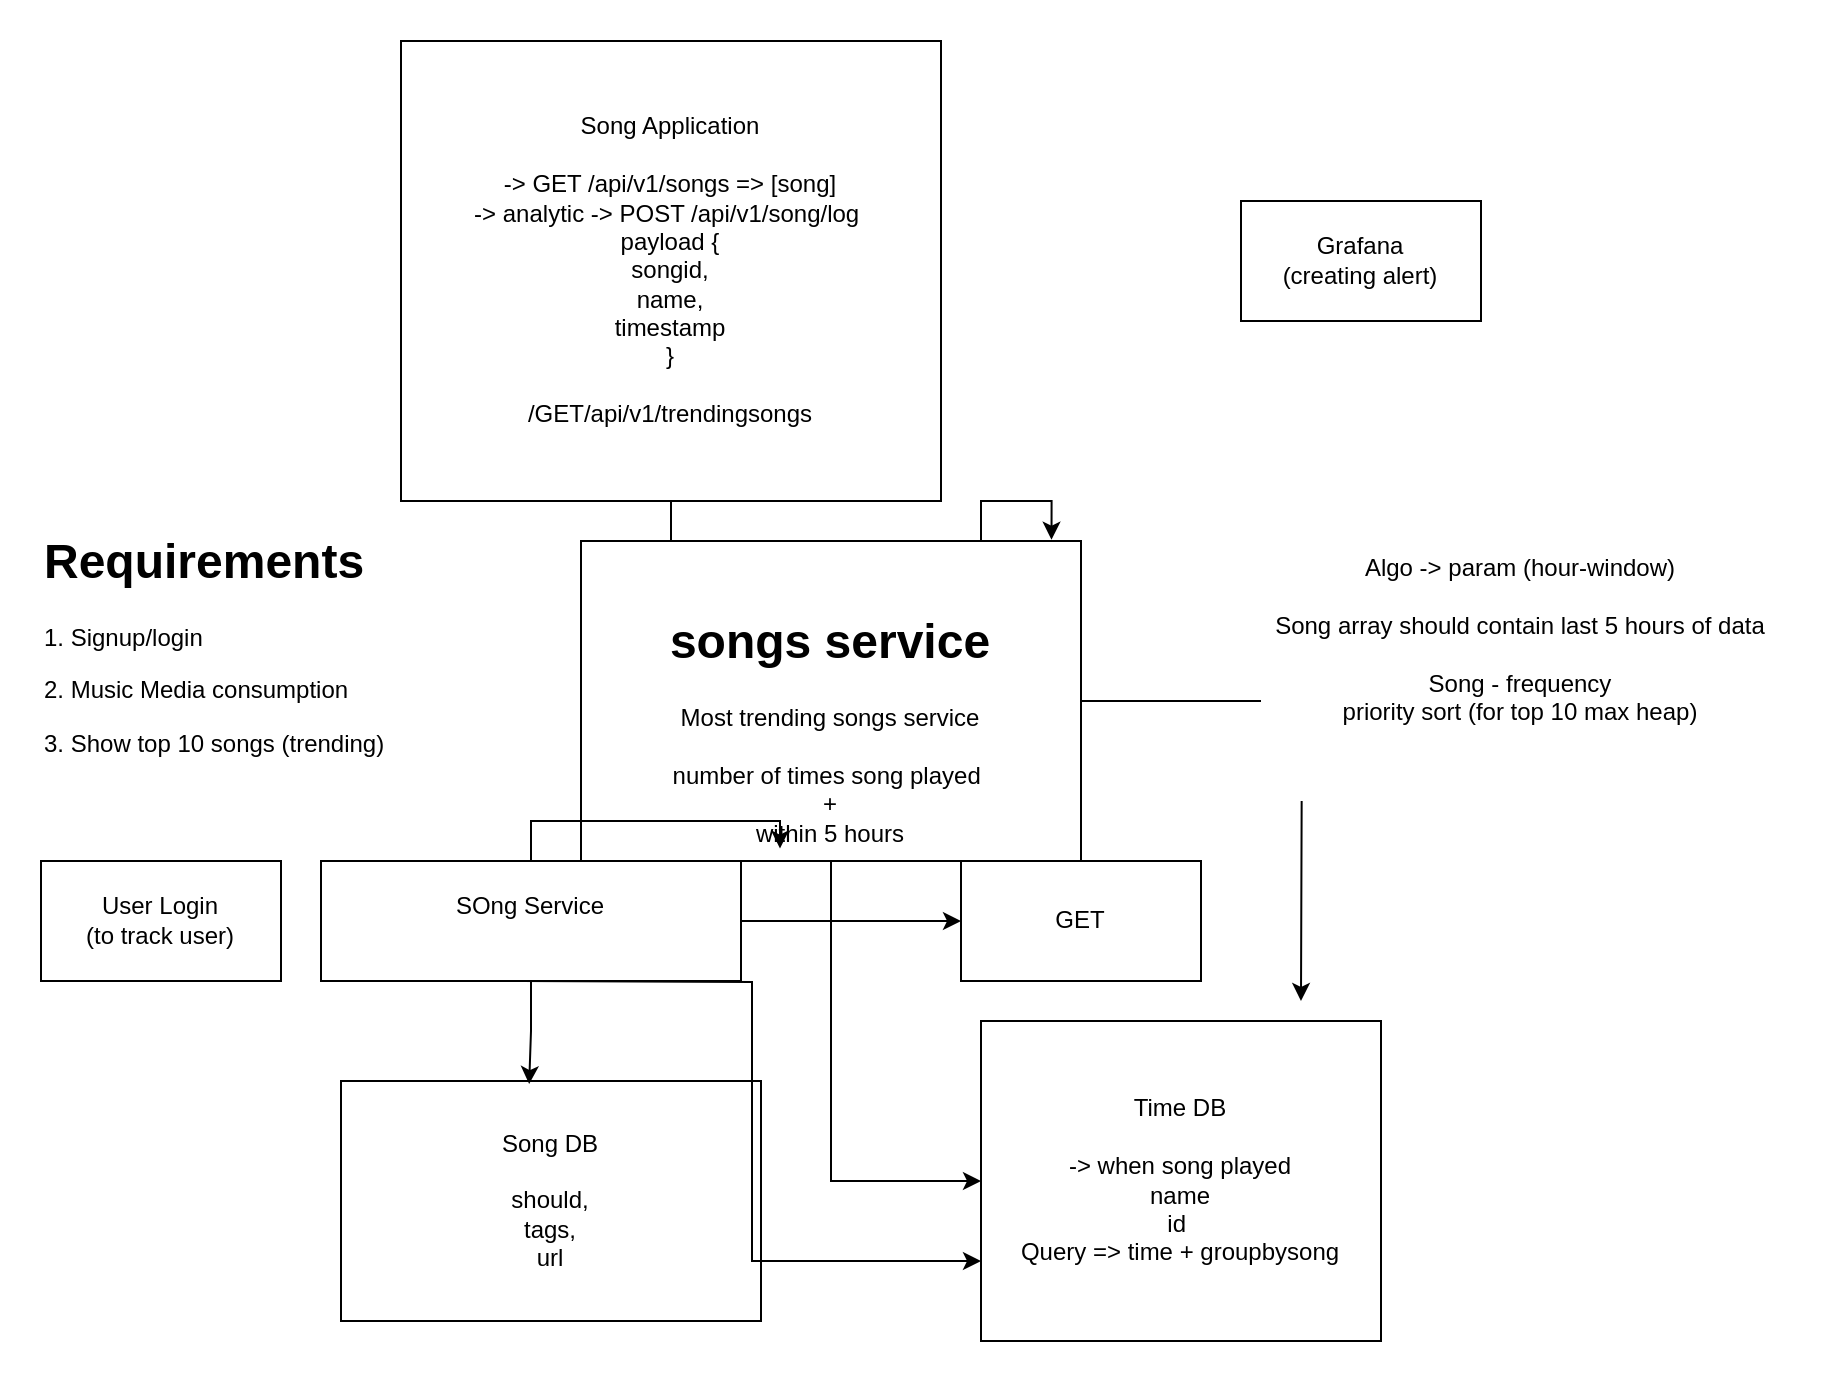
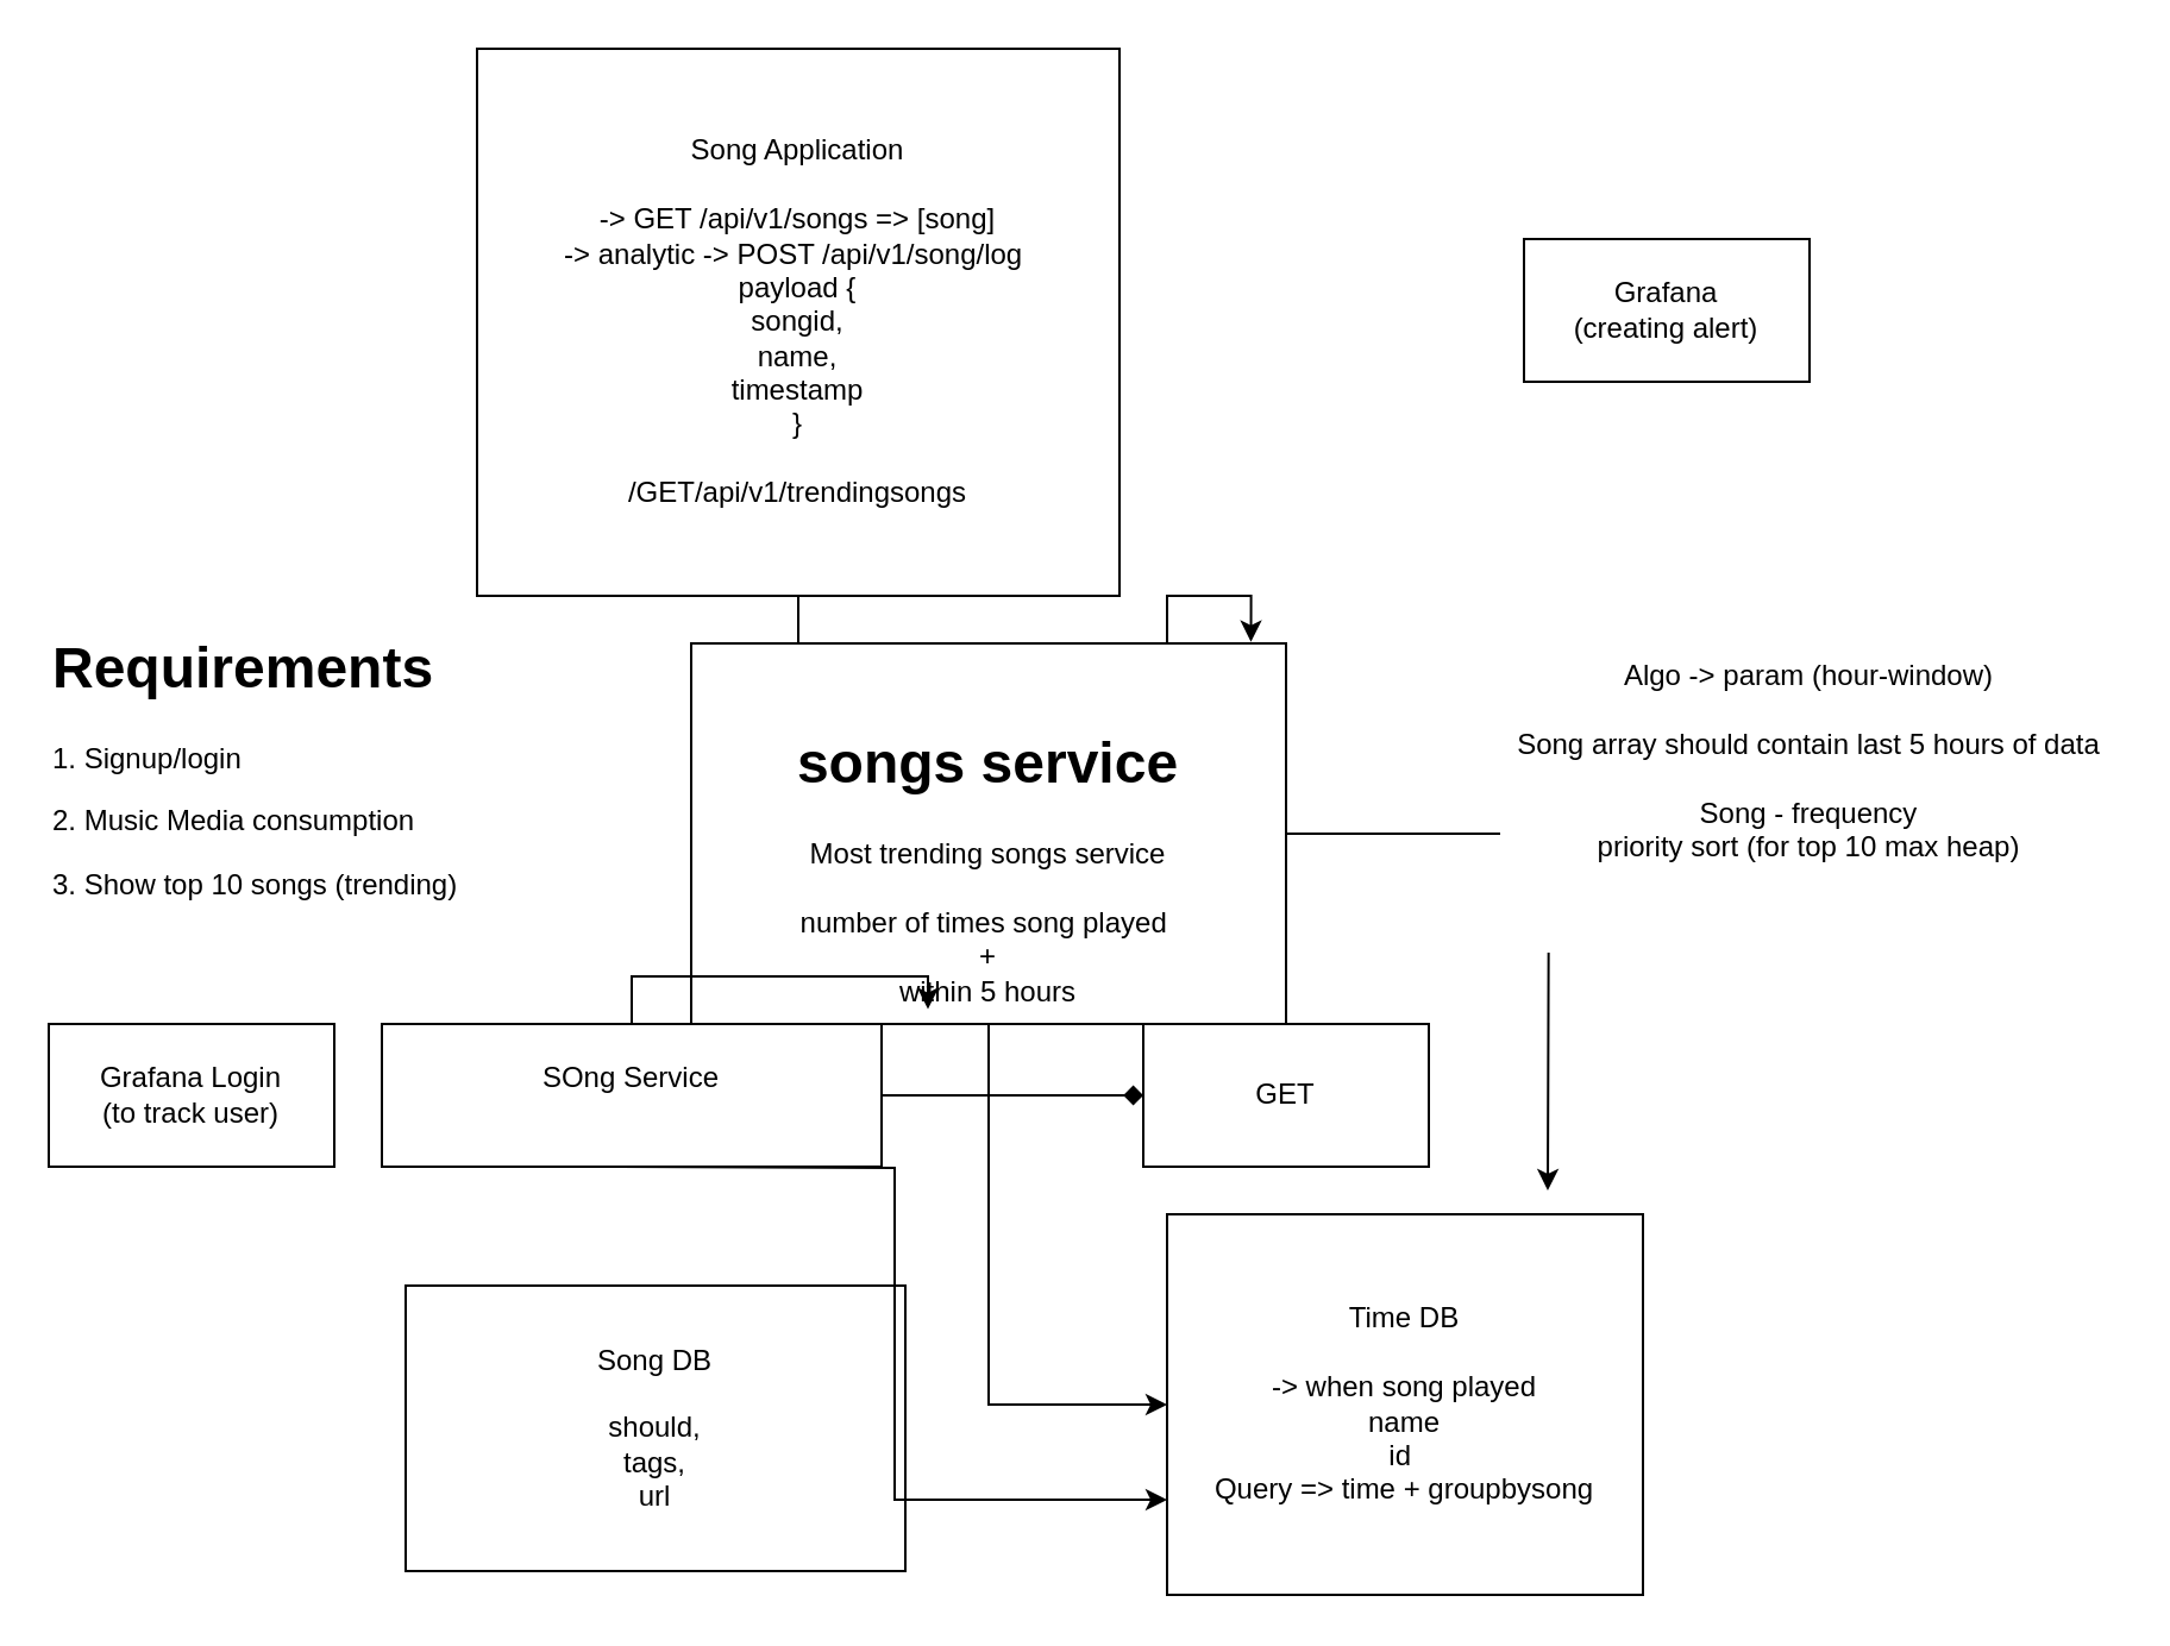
  <mxCell id="0" />
  <mxCell id="1" parent="0" />
  <mxCell id="2" value="&lt;h1 style=&quot;margin-top: 0px;&quot;&gt;Requirements&lt;/h1&gt;&lt;p&gt;1. Signup/login&amp;nbsp;&lt;/p&gt;&lt;p&gt;2. Music Media consumption&lt;/p&gt;&lt;p&gt;3. Show top 10 songs (trending)&lt;/p&gt;" style="text;html=1;whiteSpace=wrap;overflow=hidden;rounded=0;" vertex="1" parent="1"><mxGeometry x="20" y="260" width="350" height="190" as="geometry" /></mxCell>
- <mxCell id="3" value="User Login&lt;div&gt;(to track user)&lt;/div&gt;" style="rounded=0;whiteSpace=wrap;html=1;" vertex="1" parent="1"><mxGeometry x="20" y="430" width="120" height="60" as="geometry" /></mxCell>
- <mxCell id="4" style="edgeStyle=orthogonalEdgeStyle;rounded=0;orthogonalLoop=1;jettySize=auto;html=1;entryX=0;entryY=0.5;entryDx=0;entryDy=0;" edge="1" parent="1" source="5" target="7"><mxGeometry relative="1" as="geometry" /></mxCell>
+ <mxCell id="3" value="Grafana Login&lt;div&gt;(to track user)&lt;/div&gt;" style="rounded=0;whiteSpace=wrap;html=1;" vertex="1" parent="1"><mxGeometry x="20" y="430" width="120" height="60" as="geometry" /></mxCell>
+ <mxCell id="4" style="edgeStyle=orthogonalEdgeStyle;rounded=0;orthogonalLoop=1;jettySize=auto;html=1;entryX=0;entryY=0.5;entryDx=0;entryDy=0;endArrow=diamond;" edge="1" parent="1" source="5" target="7"><mxGeometry relative="1" as="geometry" /></mxCell>
  <mxCell id="5" value="SOng Service&lt;div&gt;&lt;br&gt;&lt;/div&gt;" style="rounded=0;whiteSpace=wrap;html=1;" vertex="1" parent="1"><mxGeometry x="160" y="430" width="210" height="60" as="geometry" /></mxCell>
  <mxCell id="6" value="&lt;div&gt;Song DB&lt;/div&gt;&lt;div&gt;&lt;br&gt;&lt;/div&gt;&lt;div&gt;should,&lt;/div&gt;&lt;div&gt;tags,&lt;/div&gt;&lt;div&gt;url&lt;/div&gt;" style="rounded=0;whiteSpace=wrap;html=1;" vertex="1" parent="1"><mxGeometry x="170" y="540" width="210" height="120" as="geometry" /></mxCell>
  <mxCell id="7" value="GET" style="rounded=0;whiteSpace=wrap;html=1;" vertex="1" parent="1"><mxGeometry x="480" y="430" width="120" height="60" as="geometry" /></mxCell>
  <mxCell id="8" value="Time DB&lt;div&gt;&lt;br&gt;&lt;/div&gt;&lt;div&gt;-&amp;gt; when song played&lt;/div&gt;&lt;div&gt;name&lt;/div&gt;&lt;div&gt;id&amp;nbsp;&lt;/div&gt;&lt;div&gt;Query =&amp;gt; time + groupbysong&lt;/div&gt;" style="rounded=0;whiteSpace=wrap;html=1;" vertex="1" parent="1"><mxGeometry x="490" y="510" width="200" height="160" as="geometry" /></mxCell>
  <mxCell id="9" style="edgeStyle=orthogonalEdgeStyle;rounded=0;orthogonalLoop=1;jettySize=auto;html=1;entryX=0;entryY=0.75;entryDx=0;entryDy=0;exitX=0.715;exitY=0.978;exitDx=0;exitDy=0;exitPerimeter=0;" edge="1" parent="1" target="8"><mxGeometry relative="1" as="geometry"><mxPoint x="260" y="490" as="sourcePoint" /><mxPoint x="423.05" y="622.04" as="targetPoint" /></mxGeometry></mxCell>
  <mxCell id="10" style="edgeStyle=orthogonalEdgeStyle;rounded=0;orthogonalLoop=1;jettySize=auto;html=1;entryX=0;entryY=0.5;entryDx=0;entryDy=0;" edge="1" parent="1" source="12" target="8"><mxGeometry relative="1" as="geometry" /></mxCell>
  <mxCell id="11" style="edgeStyle=orthogonalEdgeStyle;rounded=0;orthogonalLoop=1;jettySize=auto;html=1;" edge="1" parent="1" source="12"><mxGeometry relative="1" as="geometry"><mxPoint x="650" y="500" as="targetPoint" /></mxGeometry></mxCell>
  <mxCell id="12" value="&lt;div&gt;&lt;br&gt;&lt;/div&gt;&lt;h1&gt;songs service&lt;/h1&gt;Most trending songs service&lt;div&gt;&lt;br&gt;&lt;/div&gt;&lt;div&gt;number of times song played&amp;nbsp;&lt;/div&gt;&lt;div&gt;+&lt;/div&gt;&lt;div&gt;within 5 hours&lt;/div&gt;" style="rounded=0;whiteSpace=wrap;html=1;" vertex="1" parent="1"><mxGeometry x="290" y="270" width="250" height="160" as="geometry" /></mxCell>
- <mxCell id="13" style="edgeStyle=orthogonalEdgeStyle;rounded=0;orthogonalLoop=1;jettySize=auto;html=1;entryX=0.448;entryY=0.013;entryDx=0;entryDy=0;entryPerimeter=0;" edge="1" parent="1" source="5" target="6"><mxGeometry relative="1" as="geometry" /></mxCell>
  <mxCell id="14" style="edgeStyle=orthogonalEdgeStyle;rounded=0;orthogonalLoop=1;jettySize=auto;html=1;entryX=0.398;entryY=0.961;entryDx=0;entryDy=0;entryPerimeter=0;" edge="1" parent="1" source="5" target="12"><mxGeometry relative="1" as="geometry" /></mxCell>
  <mxCell id="15" value="Algo -&amp;gt; param (hour-window)&lt;div&gt;&lt;br&gt;&lt;/div&gt;&lt;div&gt;Song array should contain last 5 hours of data&lt;br&gt;&lt;div&gt;&lt;br&gt;&lt;/div&gt;&lt;div&gt;Song - frequency&lt;/div&gt;&lt;/div&gt;&lt;div&gt;priority sort (for top 10 max heap)&lt;/div&gt;" style="text;html=1;align=center;verticalAlign=middle;whiteSpace=wrap;rounded=0;fillColor=default;" vertex="1" parent="1"><mxGeometry x="630" y="240" width="260" height="160" as="geometry" /></mxCell>
  <mxCell id="16" style="edgeStyle=orthogonalEdgeStyle;rounded=0;orthogonalLoop=1;jettySize=auto;html=1;entryX=0.941;entryY=-0.004;entryDx=0;entryDy=0;entryPerimeter=0;" edge="1" parent="1" source="17" target="12"><mxGeometry relative="1" as="geometry"><mxPoint x="520" y="250" as="targetPoint" /></mxGeometry></mxCell>
  <mxCell id="17" value="Song Application&lt;div&gt;&lt;br&gt;&lt;/div&gt;&lt;div&gt;-&amp;gt; GET /api/v1/songs =&amp;gt; [song]&lt;/div&gt;&lt;div&gt;-&amp;gt; analytic -&amp;gt; POST /api/v1/song/log&amp;nbsp;&lt;/div&gt;&lt;div&gt;payload {&lt;/div&gt;&lt;div&gt;songid,&lt;/div&gt;&lt;div&gt;name,&lt;/div&gt;&lt;div&gt;timestamp&lt;/div&gt;&lt;div&gt;}&lt;/div&gt;&lt;div&gt;&lt;br&gt;&lt;/div&gt;&lt;div&gt;/GET/api/v1/trendingsongs&lt;/div&gt;" style="rounded=0;whiteSpace=wrap;html=1;" vertex="1" parent="1"><mxGeometry x="200" y="20" width="270" height="230" as="geometry" /></mxCell>
- <mxCell id="18" value="Grafana&lt;div&gt;(creating alert)&lt;/div&gt;" style="rounded=0;whiteSpace=wrap;html=1;" vertex="1" parent="1"><mxGeometry x="620" y="100" width="120" height="60" as="geometry" /></mxCell>
+ <mxCell id="18" value="Grafana&lt;div&gt;(creating alert)&lt;/div&gt;" style="rounded=0;whiteSpace=wrap;html=1;" vertex="1" parent="1"><mxGeometry x="640" y="100" width="120" height="60" as="geometry" /></mxCell>
